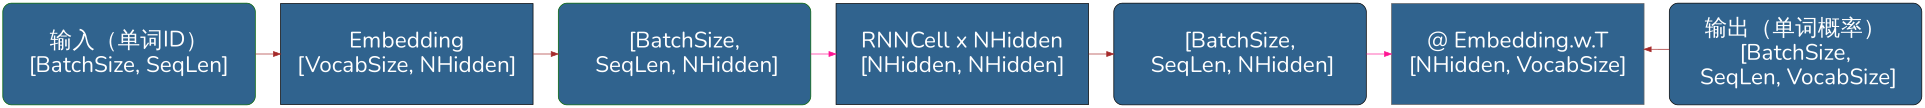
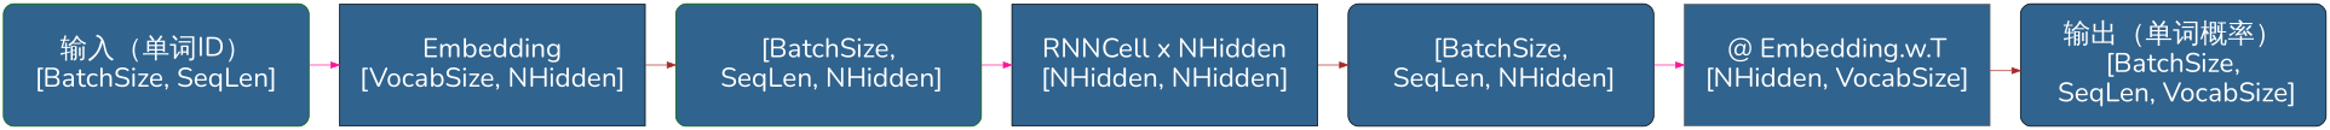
  digraph {
    fontname=Nunito
    rankdir=LR
    node [color=black fillcolor="#30638e" fontcolor=White fontname=Nunito fontsize=32 shape=Mrecord style=filled]
    edge [color=deeppink fontname=Nunito]
    n1 [color=darkgreen height=2 label="输入（单词ID）\n[BatchSize, SeqLen]" width=5]
    n2 [height=2 label="Embedding\n[VocabSize, NHidden]" shape=box width=5]
    n3 [color=darkgreen height=2 label="[BatchSize,\n SeqLen, NHidden]" width=5]
    n4 [height=2 label="RNNCell x NHidden\n[NHidden, NHidden]" shape=box width=5]
    n5 [height=2 label="[BatchSize,\n SeqLen, NHidden]" width=5]
    n6 [color=gray40 height=2 label="@ Embedding.w.T\n[NHidden, VocabSize]" shape=box width=5]
    n7 [height=2 label="输出（单词概率）\n[BatchSize,\n SeqLen, VocabSize]" width=5]
-   n1 -> n2 [color=brown]
+   n1 -> n2
    n2 -> n3 [color=brown]
    n3 -> n4
    n4 -> n5 [color=brown]
    n5 -> n6
-   n7 -> n6 [color=brown]
+   n6 -> n7 [color=brown]
  }
